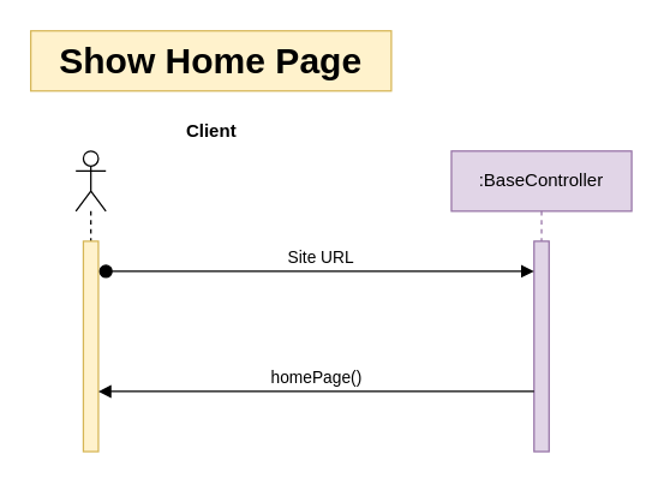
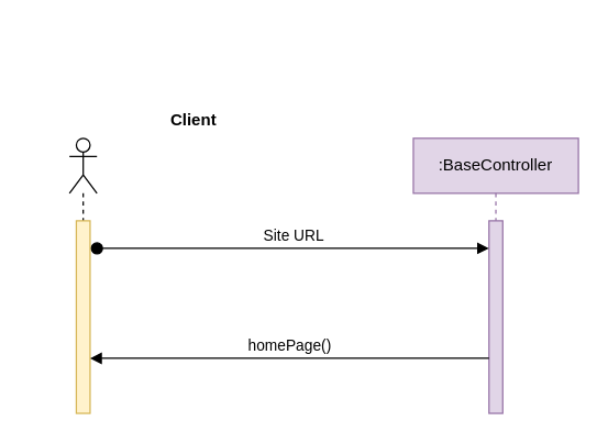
  <mxCell id="0" />
  <mxCell id="1" parent="0" />
- <mxCell id="2" value="&lt;h1 style=&quot;margin-top: 0px;&quot;&gt;Show Home Page&lt;/h1&gt;" style="text;html=1;whiteSpace=wrap;overflow=hidden;rounded=0;align=center;fillColor=#fff2cc;strokeColor=#d6b656;" parent="1" vertex="1"><mxGeometry x="20" y="20" width="240" height="40" as="geometry" /></mxCell>
  <mxCell id="3" value="" style="shape=umlLifeline;perimeter=lifelinePerimeter;whiteSpace=wrap;html=1;container=1;dropTarget=0;collapsible=0;recursiveResize=0;outlineConnect=0;portConstraint=eastwest;newEdgeStyle={&quot;curved&quot;:0,&quot;rounded&quot;:0};participant=umlActor;" parent="1" vertex="1"><mxGeometry x="50" y="100" width="20" height="200" as="geometry" /></mxCell>
  <mxCell id="4" value="" style="html=1;points=[[0,0,0,0,5],[0,1,0,0,-5],[1,0,0,0,5],[1,1,0,0,-5]];perimeter=orthogonalPerimeter;outlineConnect=0;targetShapes=umlLifeline;portConstraint=eastwest;newEdgeStyle={&quot;curved&quot;:0,&quot;rounded&quot;:0};fillColor=#fff2cc;strokeColor=#d6b656;" vertex="1" parent="3"><mxGeometry x="5" y="60" width="10" height="140" as="geometry" /></mxCell>
  <mxCell id="5" value="Client" style="text;align=center;fontStyle=1;verticalAlign=middle;spacingLeft=3;spacingRight=3;strokeColor=none;rotatable=0;points=[[0,0.5],[1,0.5]];portConstraint=eastwest;html=1;" parent="1" vertex="1"><mxGeometry x="100" y="74" width="80" height="26" as="geometry" /></mxCell>
  <mxCell id="6" value=":BaseController" style="shape=umlLifeline;perimeter=lifelinePerimeter;whiteSpace=wrap;html=1;container=1;dropTarget=0;collapsible=0;recursiveResize=0;outlineConnect=0;portConstraint=eastwest;newEdgeStyle={&quot;curved&quot;:0,&quot;rounded&quot;:0};fillColor=#e1d5e7;strokeColor=#9673a6;" parent="1" vertex="1"><mxGeometry x="300" y="100" width="120" height="200" as="geometry" /></mxCell>
  <mxCell id="7" value="" style="html=1;points=[[0,0,0,0,5],[0,1,0,0,-5],[1,0,0,0,5],[1,1,0,0,-5]];perimeter=orthogonalPerimeter;outlineConnect=0;targetShapes=umlLifeline;portConstraint=eastwest;newEdgeStyle={&quot;curved&quot;:0,&quot;rounded&quot;:0};fillColor=#e1d5e7;strokeColor=#9673a6;" vertex="1" parent="6"><mxGeometry x="55" y="60" width="10" height="140" as="geometry" /></mxCell>
  <mxCell id="8" value="Site URL" style="html=1;verticalAlign=bottom;startArrow=oval;startFill=1;endArrow=block;startSize=8;curved=0;rounded=0;" parent="1" target="7" edge="1"><mxGeometry width="60" relative="1" as="geometry"><mxPoint x="70" y="180" as="sourcePoint" /><mxPoint x="350" y="180" as="targetPoint" /></mxGeometry></mxCell>
  <mxCell id="9" value="homePage()" style="html=1;verticalAlign=bottom;endArrow=block;curved=0;rounded=0;" parent="1" target="4" edge="1"><mxGeometry width="80" relative="1" as="geometry"><mxPoint x="355" y="260" as="sourcePoint" /><mxPoint x="70" y="260" as="targetPoint" /></mxGeometry></mxCell>
